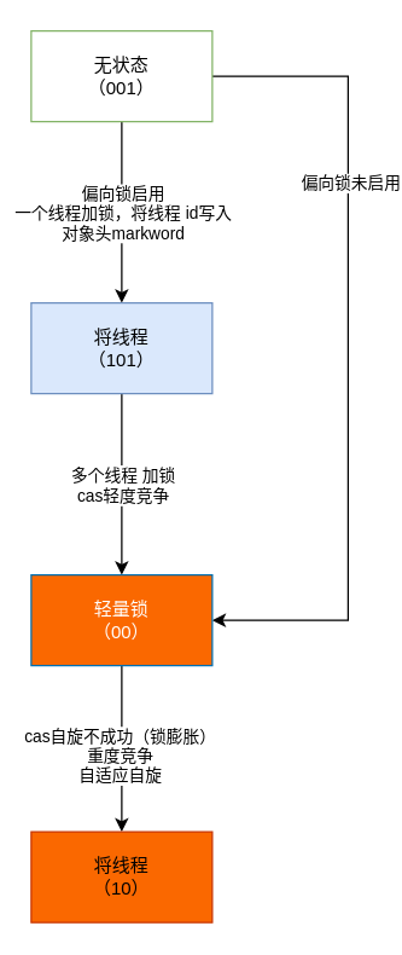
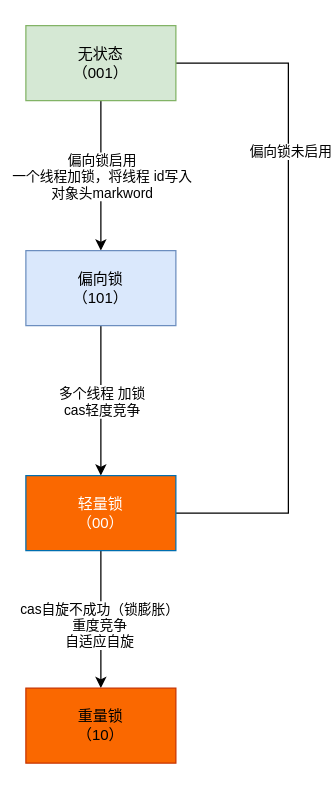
  <mxCell id="0" />
  <mxCell id="1" parent="0" />
  <mxCell id="2" style="edgeStyle=orthogonalEdgeStyle;rounded=0;orthogonalLoop=1;jettySize=auto;html=1;" edge="1" parent="1" source="6" target="9"><mxGeometry relative="1" as="geometry" /></mxCell>
  <mxCell id="3" value="偏向锁启用&lt;br&gt;一个线程加锁，将线程 id写入&lt;br&gt;对象头markword" style="edgeLabel;html=1;align=center;verticalAlign=middle;resizable=0;points=[];" vertex="1" connectable="0" parent="2"><mxGeometry x="-0.217" relative="1" as="geometry"><mxPoint y="13" as="offset" /></mxGeometry></mxCell>
- <mxCell id="4" style="edgeStyle=orthogonalEdgeStyle;rounded=0;orthogonalLoop=1;jettySize=auto;html=1;entryX=1;entryY=0.5;entryDx=0;entryDy=0;" edge="1" parent="1" source="6" target="12"><mxGeometry relative="1" as="geometry"><Array as="points"><mxPoint x="230" y="50" /><mxPoint x="230" y="410" /></Array></mxGeometry></mxCell>
+ <mxCell id="4" style="edgeStyle=orthogonalEdgeStyle;rounded=0;orthogonalLoop=1;jettySize=auto;html=1;entryX=1;entryY=0.5;entryDx=0;entryDy=0;endArrow=none;" edge="1" parent="1" source="6" target="12"><mxGeometry relative="1" as="geometry"><Array as="points"><mxPoint x="230" y="50" /><mxPoint x="230" y="410" /></Array></mxGeometry></mxCell>
  <mxCell id="5" value="偏向锁未启用" style="edgeLabel;html=1;align=center;verticalAlign=middle;resizable=0;points=[];" vertex="1" connectable="0" parent="4"><mxGeometry x="-0.152" y="1" relative="1" as="geometry"><mxPoint y="-69" as="offset" /></mxGeometry></mxCell>
- <mxCell id="6" value="无状态&lt;br&gt;（001）" style="rounded=0;whiteSpace=wrap;html=1;fillColor=#ffffff;strokeColor=#82b366;" vertex="1" parent="1"><mxGeometry x="20" y="20" width="120" height="60" as="geometry" /></mxCell>
+ <mxCell id="6" value="无状态&lt;br&gt;（001）" style="rounded=0;whiteSpace=wrap;html=1;fillColor=#d5e8d4;strokeColor=#82b366;" vertex="1" parent="1"><mxGeometry x="20" y="20" width="120" height="60" as="geometry" /></mxCell>
  <mxCell id="7" style="edgeStyle=orthogonalEdgeStyle;rounded=0;orthogonalLoop=1;jettySize=auto;html=1;entryX=0.5;entryY=0;entryDx=0;entryDy=0;" edge="1" parent="1" source="9" target="12"><mxGeometry relative="1" as="geometry" /></mxCell>
  <mxCell id="8" value="多个线程 加锁&lt;br&gt;cas轻度竞争" style="edgeLabel;html=1;align=center;verticalAlign=middle;resizable=0;points=[];" vertex="1" connectable="0" parent="7"><mxGeometry relative="1" as="geometry"><mxPoint as="offset" /></mxGeometry></mxCell>
- <mxCell id="9" value="将线程&lt;br&gt;（101）" style="rounded=0;whiteSpace=wrap;html=1;fillColor=#dae8fc;strokeColor=#6c8ebf;" vertex="1" parent="1"><mxGeometry x="20" y="200" width="120" height="60" as="geometry" /></mxCell>
+ <mxCell id="9" value="偏向锁&lt;br&gt;（101）" style="rounded=0;whiteSpace=wrap;html=1;fillColor=#dae8fc;strokeColor=#6c8ebf;" vertex="1" parent="1"><mxGeometry x="20" y="200" width="120" height="60" as="geometry" /></mxCell>
  <mxCell id="10" style="edgeStyle=orthogonalEdgeStyle;rounded=0;orthogonalLoop=1;jettySize=auto;html=1;" edge="1" parent="1" source="12" target="13"><mxGeometry relative="1" as="geometry" /></mxCell>
  <mxCell id="11" value="cas自旋不成功（锁膨胀）&lt;br&gt;重度竞争&lt;br&gt;自适应自旋" style="edgeLabel;html=1;align=center;verticalAlign=middle;resizable=0;points=[];" vertex="1" connectable="0" parent="10"><mxGeometry x="0.073" y="-2" relative="1" as="geometry"><mxPoint as="offset" /></mxGeometry></mxCell>
  <mxCell id="12" value="轻量锁&lt;br&gt;（00）" style="rounded=0;whiteSpace=wrap;html=1;fillColor=#fa6800;fontColor=#ffffff;strokeColor=#006EAF;" vertex="1" parent="1"><mxGeometry x="20" y="380" width="120" height="60" as="geometry" /></mxCell>
- <mxCell id="13" value="将线程&lt;br&gt;（10）" style="rounded=0;whiteSpace=wrap;html=1;fillColor=#fa6800;fontColor=#000000;strokeColor=#C73500;" vertex="1" parent="1"><mxGeometry x="20" y="550" width="120" height="60" as="geometry" /></mxCell>
+ <mxCell id="13" value="重量锁&lt;br&gt;（10）" style="rounded=0;whiteSpace=wrap;html=1;fillColor=#fa6800;fontColor=#000000;strokeColor=#C73500;" vertex="1" parent="1"><mxGeometry x="20" y="550" width="120" height="60" as="geometry" /></mxCell>
